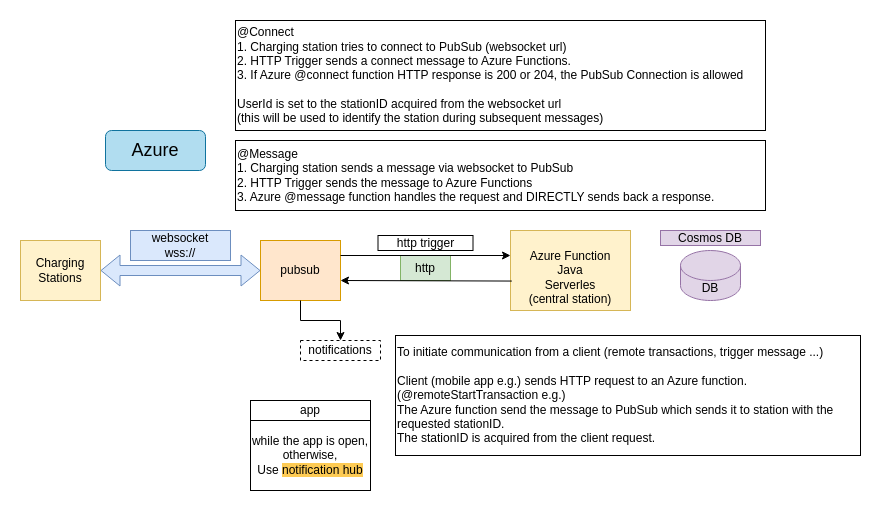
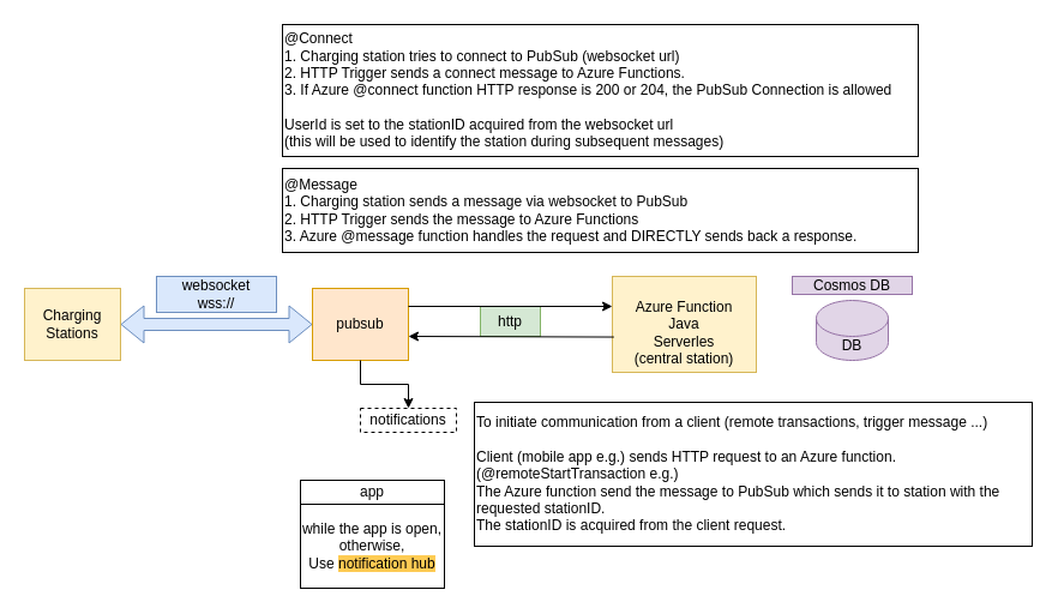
  <mxCell id="0" />
  <mxCell id="1" parent="0" />
  <mxCell id="2" value="&lt;br&gt;Azure Function&lt;br&gt;Java&lt;br&gt;Serverles&lt;br&gt;(central station)" style="rounded=0;whiteSpace=wrap;html=1;fillColor=#fff2cc;strokeColor=#d6b656;" parent="1" vertex="1"><mxGeometry x="510" y="230" width="120" height="80" as="geometry" /></mxCell>
  <mxCell id="3" value="pubsub" style="rounded=0;whiteSpace=wrap;html=1;fillColor=#ffe6cc;strokeColor=#d79b00;" parent="1" vertex="1"><mxGeometry x="260" y="240" width="80" height="60" as="geometry" /></mxCell>
  <mxCell id="4" value="Charging Stations" style="rounded=0;whiteSpace=wrap;html=1;fillColor=#fff2cc;strokeColor=#d6b656;" parent="1" vertex="1"><mxGeometry x="20" y="240" width="80" height="60" as="geometry" /></mxCell>
  <mxCell id="5" value="" style="shape=flexArrow;endArrow=classic;startArrow=classic;html=1;rounded=0;exitX=1;exitY=0.5;exitDx=0;exitDy=0;entryX=0;entryY=0.5;entryDx=0;entryDy=0;fillColor=#dae8fc;strokeColor=#6c8ebf;" parent="1" source="4" target="3" edge="1"><mxGeometry width="100" height="100" relative="1" as="geometry"><mxPoint x="140" y="330" as="sourcePoint" /><mxPoint x="240" y="230" as="targetPoint" /></mxGeometry></mxCell>
  <mxCell id="6" value="&lt;div&gt;websocket&lt;/div&gt;&lt;div&gt;wss://&lt;br&gt;&lt;/div&gt;" style="rounded=0;whiteSpace=wrap;html=1;fillColor=#dae8fc;strokeColor=#6c8ebf;" parent="1" vertex="1"><mxGeometry x="130" y="230" width="100" height="30" as="geometry" /></mxCell>
  <mxCell id="7" value="http" style="rounded=0;whiteSpace=wrap;html=1;fillColor=#d5e8d4;strokeColor=#82b366;" parent="1" vertex="1"><mxGeometry x="400" y="255" width="50" height="25" as="geometry" /></mxCell>
  <mxCell id="8" value="" style="endArrow=classic;html=1;rounded=0;exitX=1;exitY=0.25;exitDx=0;exitDy=0;" parent="1" source="3" edge="1"><mxGeometry width="50" height="50" relative="1" as="geometry"><mxPoint x="360" y="270" as="sourcePoint" /><mxPoint x="510" y="255" as="targetPoint" /></mxGeometry></mxCell>
  <mxCell id="9" value="" style="endArrow=classic;html=1;rounded=0;exitX=0.011;exitY=0.632;exitDx=0;exitDy=0;exitPerimeter=0;" parent="1" source="2" edge="1"><mxGeometry width="50" height="50" relative="1" as="geometry"><mxPoint x="460" y="270" as="sourcePoint" /><mxPoint x="340" y="280" as="targetPoint" /></mxGeometry></mxCell>
- <mxCell id="10" value="Azure" style="rounded=1;whiteSpace=wrap;html=1;strokeWidth=1;fontSize=18;fillColor=#b1ddf0;strokeColor=#10739e;" parent="1" vertex="1"><mxGeometry x="105" y="130" width="100" height="40" as="geometry" /></mxCell>
  <mxCell id="11" value="DB" style="shape=cylinder3;whiteSpace=wrap;html=1;boundedLbl=1;backgroundOutline=1;size=15;fillColor=#e1d5e7;strokeColor=#9673a6;" parent="1" vertex="1"><mxGeometry x="680" y="250" width="60" height="50" as="geometry" /></mxCell>
  <mxCell id="12" value="&lt;h1 style=&quot;font-size: 12px;&quot; class=&quot;font-size-h2&quot;&gt;&lt;span style=&quot;font-weight: normal; font-size: 12px;&quot;&gt;Cosmos DB &lt;/span&gt;&lt;/h1&gt;" style="rounded=0;whiteSpace=wrap;html=1;fontSize=12;fontStyle=0;align=center;fillColor=#e1d5e7;strokeColor=#9673a6;" parent="1" vertex="1"><mxGeometry x="660" y="230" width="100" height="15" as="geometry" /></mxCell>
  <mxCell id="13" value="while the app is open,&lt;br&gt;otherwise,&lt;br&gt;Use &lt;span style=&quot;background-color: rgb(254, 203, 84);&quot;&gt;notification hub&lt;/span&gt;" style="rounded=0;whiteSpace=wrap;html=1;" parent="1" vertex="1"><mxGeometry x="250" y="420" width="120" height="70" as="geometry" /></mxCell>
  <mxCell id="14" value="notifications" style="rounded=0;whiteSpace=wrap;html=1;dashed=1;" parent="1" vertex="1"><mxGeometry x="300" y="340" width="80" height="20" as="geometry" /></mxCell>
  <mxCell id="15" value="app" style="rounded=0;whiteSpace=wrap;html=1;" parent="1" vertex="1"><mxGeometry x="250" y="400" width="120" height="20" as="geometry" /></mxCell>
  <mxCell id="16" style="edgeStyle=orthogonalEdgeStyle;rounded=0;orthogonalLoop=1;jettySize=auto;html=1;" parent="1" source="3" target="14" edge="1"><mxGeometry relative="1" as="geometry" /></mxCell>
- <mxCell id="17" value="http trigger" style="rounded=0;whiteSpace=wrap;html=1;" parent="1" vertex="1"><mxGeometry x="377.5" y="235" width="95" height="15" as="geometry" /></mxCell>
  <mxCell id="18" value="@Connect&lt;br&gt;&lt;div&gt;1. Charging station tries to connect to PubSub (websocket url)&lt;br&gt;2. HTTP Trigger sends a connect message to Azure Functions.&lt;br&gt;&lt;/div&gt;&lt;div&gt;3. If Azure @connect function HTTP response is 200 or 204, the PubSub Connection is allowed&lt;br&gt;&lt;/div&gt;&lt;br&gt;UserId is set to the stationID acquired from the websocket url&lt;br&gt;(this will be used to identify the station during subsequent messages)" style="rounded=0;whiteSpace=wrap;html=1;align=left;" vertex="1" parent="1"><mxGeometry x="235" y="20" width="530" height="110" as="geometry" /></mxCell>
  <mxCell id="19" value="@Message&lt;br&gt;&lt;div&gt;1. Charging station sends a message via websocket to PubSub&lt;br&gt;2. HTTP Trigger sends the message to Azure Functions&lt;br&gt;&lt;/div&gt;&lt;div&gt;3. Azure @message function handles the request and DIRECTLY sends back a response.&lt;br&gt;&lt;/div&gt;" style="rounded=0;whiteSpace=wrap;html=1;align=left;" vertex="1" parent="1"><mxGeometry x="235" y="140" width="530" height="70" as="geometry" /></mxCell>
  <mxCell id="20" value="&lt;div align=&quot;left&quot;&gt;To initiate communication from a client (remote transactions, trigger message ...)&lt;br&gt;&lt;br&gt;&lt;/div&gt;&lt;div align=&quot;left&quot;&gt;Client (mobile app e.g.) sends HTTP request to an Azure function. (@remoteStartTransaction e.g.)&lt;br&gt;&lt;/div&gt;&lt;div align=&quot;left&quot;&gt;The Azure function send the message to PubSub which sends it to station with the requested stationID.&lt;br&gt;The stationID is acquired from the client request.&lt;br&gt;&lt;/div&gt;" style="rounded=0;whiteSpace=wrap;html=1;align=left;" vertex="1" parent="1"><mxGeometry x="395" y="335" width="465" height="120" as="geometry" /></mxCell>
